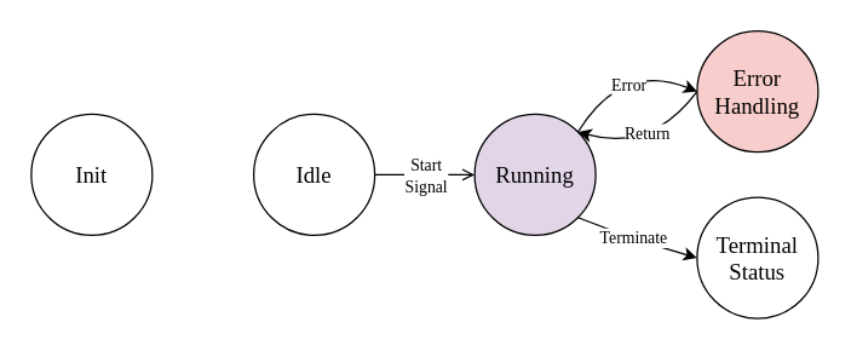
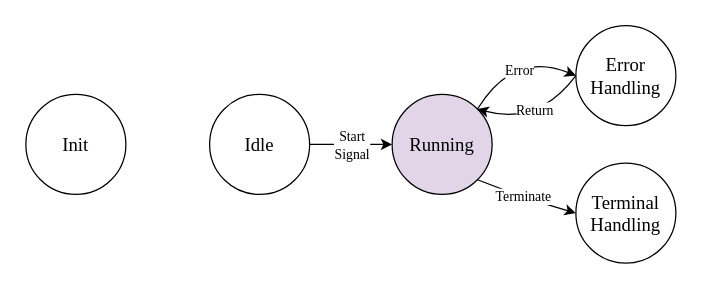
  <mxCell id="0" />
  <mxCell id="1" parent="0" />
  <mxCell id="2" value="&lt;span&gt;Running&lt;/span&gt;" style="ellipse;whiteSpace=wrap;html=1;aspect=fixed;fontFamily=Times New Roman;fontSize=15;fillColor=#e1d5e7;" vertex="1" parent="1"><mxGeometry x="313" y="75" width="80" height="80" as="geometry" /></mxCell>
  <mxCell id="3" value="&lt;span&gt;Idle&lt;/span&gt;" style="ellipse;whiteSpace=wrap;html=1;aspect=fixed;fontSize=15;fontFamily=Times New Roman;" vertex="1" parent="1"><mxGeometry x="167" y="75" width="80" height="80" as="geometry" /></mxCell>
  <mxCell id="4" value="&lt;span&gt;Init&lt;/span&gt;" style="ellipse;whiteSpace=wrap;html=1;aspect=fixed;fontSize=15;fontFamily=Times New Roman;" vertex="1" parent="1"><mxGeometry x="20" y="75" width="80" height="80" as="geometry" /></mxCell>
- <mxCell id="5" value="&lt;font&gt;Error&lt;/font&gt;&lt;div&gt;&lt;font&gt;Handling&lt;/font&gt;&lt;/div&gt;" style="ellipse;whiteSpace=wrap;html=1;aspect=fixed;fontFamily=Times New Roman;fontSize=15;fillColor=#f8cecc;" vertex="1" parent="1"><mxGeometry x="460" y="20" width="80" height="80" as="geometry" /></mxCell>
- <mxCell id="6" value="&lt;span&gt;Terminal&lt;/span&gt;&lt;div&gt;&lt;span&gt;Status&lt;/span&gt;&lt;/div&gt;" style="ellipse;whiteSpace=wrap;html=1;aspect=fixed;fontFamily=Times New Roman;fontSize=15;" vertex="1" parent="1"><mxGeometry x="460" y="130" width="80" height="80" as="geometry" /></mxCell>
- <mxCell id="7" value="" style="endArrow=open;html=1;rounded=0;exitX=1;exitY=0.5;exitDx=0;exitDy=0;entryX=0;entryY=0.5;entryDx=0;entryDy=0;" edge="1" parent="1" source="3" target="2"><mxGeometry relative="1" as="geometry"><mxPoint x="240" y="190" as="sourcePoint" /><mxPoint x="340" y="190" as="targetPoint" /></mxGeometry></mxCell>
+ <mxCell id="5" value="&lt;font&gt;Error&lt;/font&gt;&lt;div&gt;&lt;font&gt;Handling&lt;/font&gt;&lt;/div&gt;" style="ellipse;whiteSpace=wrap;html=1;aspect=fixed;fontFamily=Times New Roman;fontSize=15;" vertex="1" parent="1"><mxGeometry x="460" y="20" width="80" height="80" as="geometry" /></mxCell>
+ <mxCell id="6" value="&lt;span&gt;Terminal&lt;/span&gt;&lt;div&gt;&lt;span&gt;Handling&lt;/span&gt;&lt;/div&gt;" style="ellipse;whiteSpace=wrap;html=1;aspect=fixed;fontFamily=Times New Roman;fontSize=15;" vertex="1" parent="1"><mxGeometry x="460" y="130" width="80" height="80" as="geometry" /></mxCell>
+ <mxCell id="7" value="" style="endArrow=classic;html=1;rounded=0;exitX=1;exitY=0.5;exitDx=0;exitDy=0;entryX=0;entryY=0.5;entryDx=0;entryDy=0;" edge="1" parent="1" source="3" target="2"><mxGeometry relative="1" as="geometry"><mxPoint x="240" y="190" as="sourcePoint" /><mxPoint x="340" y="190" as="targetPoint" /></mxGeometry></mxCell>
  <mxCell id="8" value="&lt;font face=&quot;Times New Roman&quot;&gt;Start&lt;/font&gt;&lt;div&gt;&lt;font face=&quot;Times New Roman&quot;&gt;Signal&lt;/font&gt;&lt;/div&gt;" style="edgeLabel;resizable=0;html=1;;align=center;verticalAlign=middle;" connectable="0" vertex="1" parent="7"><mxGeometry relative="1" as="geometry" /></mxCell>
  <mxCell id="9" value="" style="endArrow=classic;html=1;rounded=0;exitX=1;exitY=0;exitDx=0;exitDy=0;entryX=0;entryY=0.5;entryDx=0;entryDy=0;curved=1;" edge="1" parent="1" source="2" target="5"><mxGeometry relative="1" as="geometry"><mxPoint x="370" y="20" as="sourcePoint" /><mxPoint x="470" y="20" as="targetPoint" /><Array as="points"><mxPoint x="410" y="40" /></Array></mxGeometry></mxCell>
  <mxCell id="10" value="&lt;font face=&quot;Times New Roman&quot;&gt;Error&lt;/font&gt;" style="edgeLabel;resizable=0;html=1;;align=center;verticalAlign=middle;" connectable="0" vertex="1" parent="9"><mxGeometry relative="1" as="geometry"><mxPoint x="5" y="15" as="offset" /></mxGeometry></mxCell>
  <mxCell id="11" value="" style="endArrow=classic;html=1;rounded=0;exitX=0;exitY=0.5;exitDx=0;exitDy=0;entryX=1;entryY=0;entryDx=0;entryDy=0;curved=1;" edge="1" parent="1" source="5" target="2"><mxGeometry relative="1" as="geometry"><mxPoint x="300" y="190" as="sourcePoint" /><mxPoint x="400" y="190" as="targetPoint" /><Array as="points"><mxPoint x="430" y="100" /></Array></mxGeometry></mxCell>
  <mxCell id="12" value="&lt;font face=&quot;Times New Roman&quot;&gt;Return&lt;/font&gt;" style="edgeLabel;resizable=0;html=1;;align=center;verticalAlign=middle;" connectable="0" vertex="1" parent="11"><mxGeometry relative="1" as="geometry"><mxPoint x="-4" y="-13" as="offset" /></mxGeometry></mxCell>
  <mxCell id="13" value="" style="endArrow=classic;html=1;rounded=0;exitX=1;exitY=1;exitDx=0;exitDy=0;entryX=0;entryY=0.5;entryDx=0;entryDy=0;curved=0;" edge="1" parent="1" source="2" target="6"><mxGeometry relative="1" as="geometry"><mxPoint x="381.284" y="141.284" as="sourcePoint" /><mxPoint x="460" y="168" as="targetPoint" /><Array as="points"><mxPoint x="420" y="158" /></Array></mxGeometry></mxCell>
  <mxCell id="14" value="&lt;font face=&quot;Times New Roman&quot;&gt;Terminate&lt;/font&gt;" style="edgeLabel;resizable=0;html=1;;align=center;verticalAlign=middle;" connectable="0" vertex="1" parent="13"><mxGeometry relative="1" as="geometry"><mxPoint x="-3" y="-2" as="offset" /></mxGeometry></mxCell>
